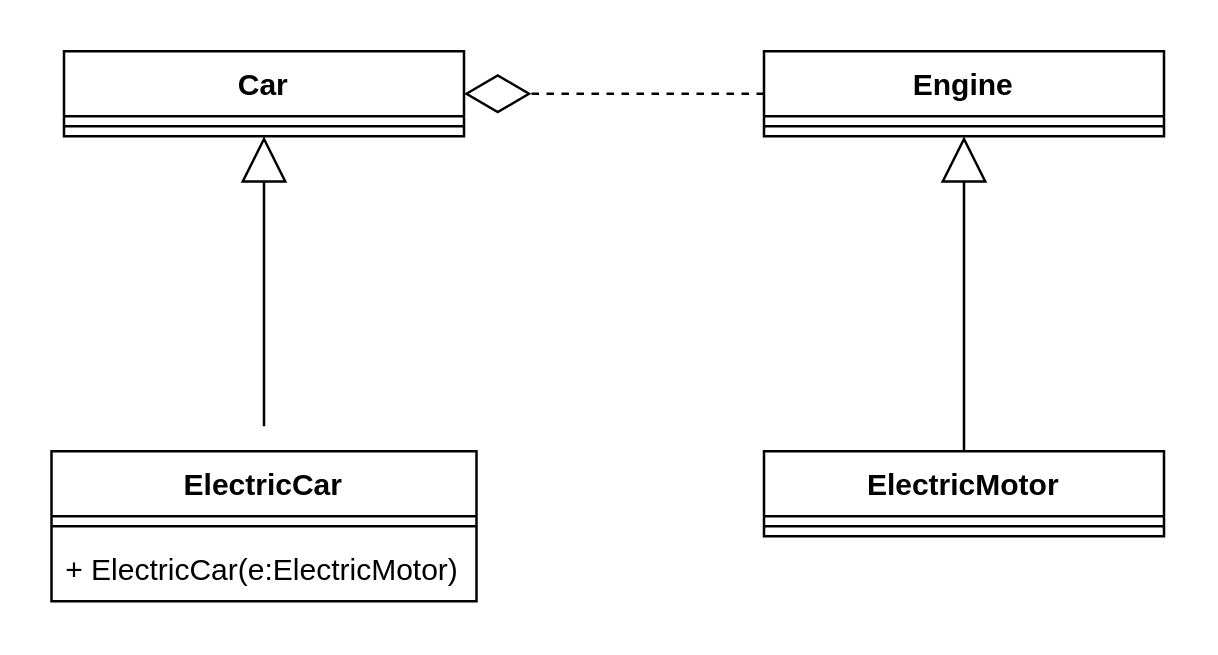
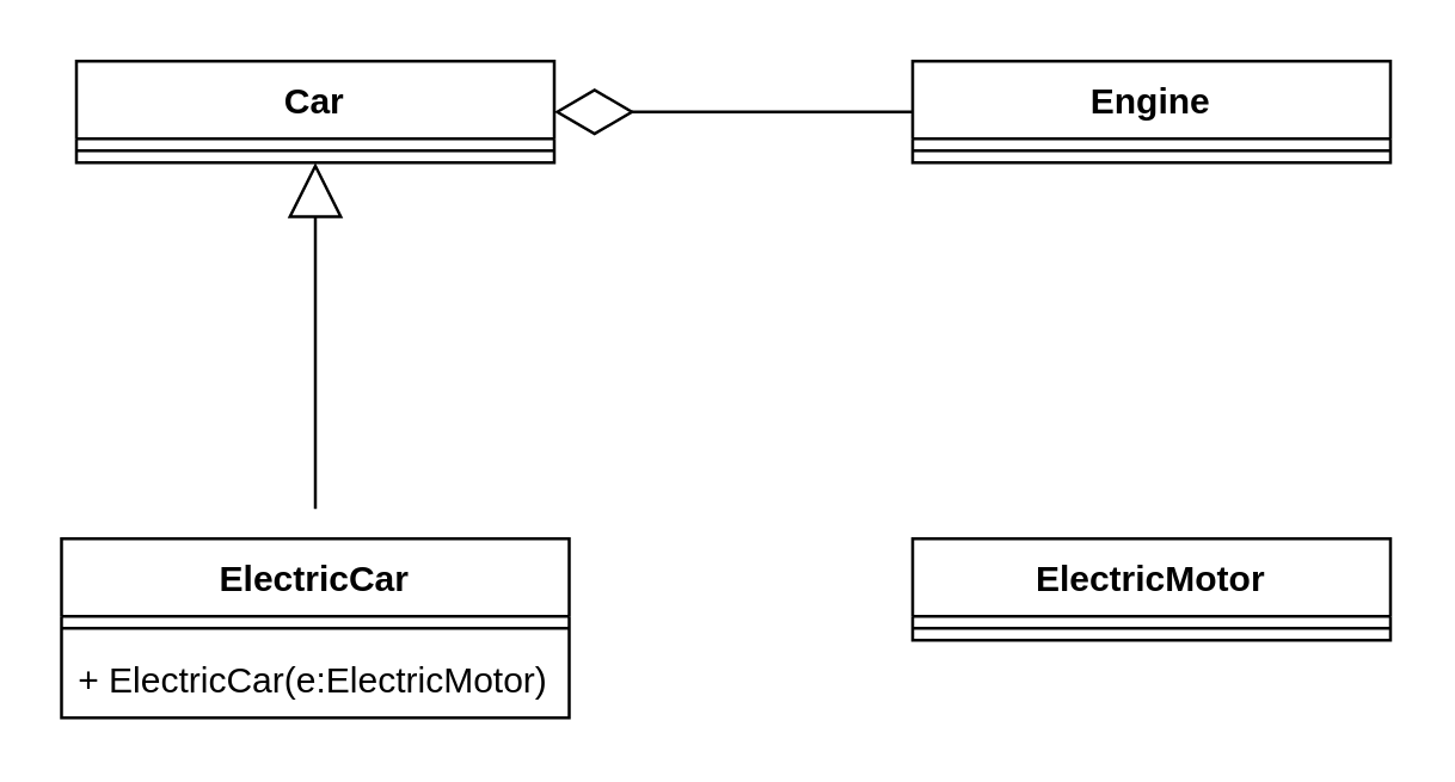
  <mxCell id="0" />
  <mxCell id="1" parent="0" />
  <mxCell id="2" value="Car" style="swimlane;fontStyle=1;align=center;verticalAlign=top;childLayout=stackLayout;horizontal=1;startSize=26;horizontalStack=0;resizeParent=1;resizeParentMax=0;resizeLast=0;collapsible=1;marginBottom=0;" vertex="1" parent="1"><mxGeometry x="25" y="20" width="160" height="34" as="geometry" /></mxCell>
  <mxCell id="3" value="" style="line;strokeWidth=1;fillColor=none;align=left;verticalAlign=middle;spacingTop=-1;spacingLeft=3;spacingRight=3;rotatable=0;labelPosition=right;points=[];portConstraint=eastwest;" vertex="1" parent="2"><mxGeometry y="26" width="160" height="8" as="geometry" /></mxCell>
  <mxCell id="4" value="Engine" style="swimlane;fontStyle=1;align=center;verticalAlign=top;childLayout=stackLayout;horizontal=1;startSize=26;horizontalStack=0;resizeParent=1;resizeParentMax=0;resizeLast=0;collapsible=1;marginBottom=0;" vertex="1" parent="1"><mxGeometry x="305" y="20" width="160" height="34" as="geometry" /></mxCell>
  <mxCell id="5" value="" style="line;strokeWidth=1;fillColor=none;align=left;verticalAlign=middle;spacingTop=-1;spacingLeft=3;spacingRight=3;rotatable=0;labelPosition=right;points=[];portConstraint=eastwest;" vertex="1" parent="4"><mxGeometry y="26" width="160" height="8" as="geometry" /></mxCell>
  <mxCell id="6" value="ElectricMotor" style="swimlane;fontStyle=1;align=center;verticalAlign=top;childLayout=stackLayout;horizontal=1;startSize=26;horizontalStack=0;resizeParent=1;resizeParentMax=0;resizeLast=0;collapsible=1;marginBottom=0;" vertex="1" parent="1"><mxGeometry x="305" y="180" width="160" height="34" as="geometry" /></mxCell>
  <mxCell id="7" value="" style="line;strokeWidth=1;fillColor=none;align=left;verticalAlign=middle;spacingTop=-1;spacingLeft=3;spacingRight=3;rotatable=0;labelPosition=right;points=[];portConstraint=eastwest;" vertex="1" parent="6"><mxGeometry y="26" width="160" height="8" as="geometry" /></mxCell>
  <mxCell id="8" value="" style="endArrow=block;endSize=16;endFill=0;html=1;rounded=0;entryX=0.5;entryY=1;entryDx=0;entryDy=0;exitX=0.5;exitY=0;exitDx=0;exitDy=0;" edge="1" parent="1" target="2"><mxGeometry width="160" relative="1" as="geometry"><mxPoint x="105" y="170" as="sourcePoint" /><mxPoint x="335" y="160" as="targetPoint" /></mxGeometry></mxCell>
- <mxCell id="9" value="" style="endArrow=block;endSize=16;endFill=0;html=1;rounded=0;entryX=0.5;entryY=1;entryDx=0;entryDy=0;exitX=0.5;exitY=0;exitDx=0;exitDy=0;" edge="1" parent="1" source="6" target="4"><mxGeometry width="160" relative="1" as="geometry"><mxPoint x="175" y="160" as="sourcePoint" /><mxPoint x="335" y="160" as="targetPoint" /></mxGeometry></mxCell>
- <mxCell id="10" value="" style="endArrow=diamondThin;endFill=0;endSize=24;html=1;rounded=0;entryX=1;entryY=0.5;entryDx=0;entryDy=0;exitX=0;exitY=0.5;exitDx=0;exitDy=0;dashed=1;" edge="1" parent="1" source="4" target="2"><mxGeometry width="160" relative="1" as="geometry"><mxPoint x="175" y="160" as="sourcePoint" /><mxPoint x="335" y="160" as="targetPoint" /></mxGeometry></mxCell>
+ <mxCell id="10" value="" style="endArrow=diamondThin;endFill=0;endSize=24;html=1;rounded=0;entryX=1;entryY=0.5;entryDx=0;entryDy=0;exitX=0;exitY=0.5;exitDx=0;exitDy=0;" edge="1" parent="1" source="4" target="2"><mxGeometry width="160" relative="1" as="geometry"><mxPoint x="175" y="160" as="sourcePoint" /><mxPoint x="335" y="160" as="targetPoint" /></mxGeometry></mxCell>
  <mxCell id="11" value="ElectricCar" style="swimlane;fontStyle=1;align=center;verticalAlign=top;childLayout=stackLayout;horizontal=1;startSize=26;horizontalStack=0;resizeParent=1;resizeParentMax=0;resizeLast=0;collapsible=1;marginBottom=0;" vertex="1" parent="1"><mxGeometry x="20" y="180" width="170" height="60" as="geometry" /></mxCell>
  <mxCell id="12" value="" style="line;strokeWidth=1;fillColor=none;align=left;verticalAlign=middle;spacingTop=-1;spacingLeft=3;spacingRight=3;rotatable=0;labelPosition=right;points=[];portConstraint=eastwest;" vertex="1" parent="11"><mxGeometry y="26" width="170" height="8" as="geometry" /></mxCell>
  <mxCell id="13" value="+ ElectricCar(e:ElectricMotor)" style="text;strokeColor=none;fillColor=none;align=left;verticalAlign=top;spacingLeft=4;spacingRight=4;overflow=hidden;rotatable=0;points=[[0,0.5],[1,0.5]];portConstraint=eastwest;" vertex="1" parent="11"><mxGeometry y="34" width="170" height="26" as="geometry" /></mxCell>
